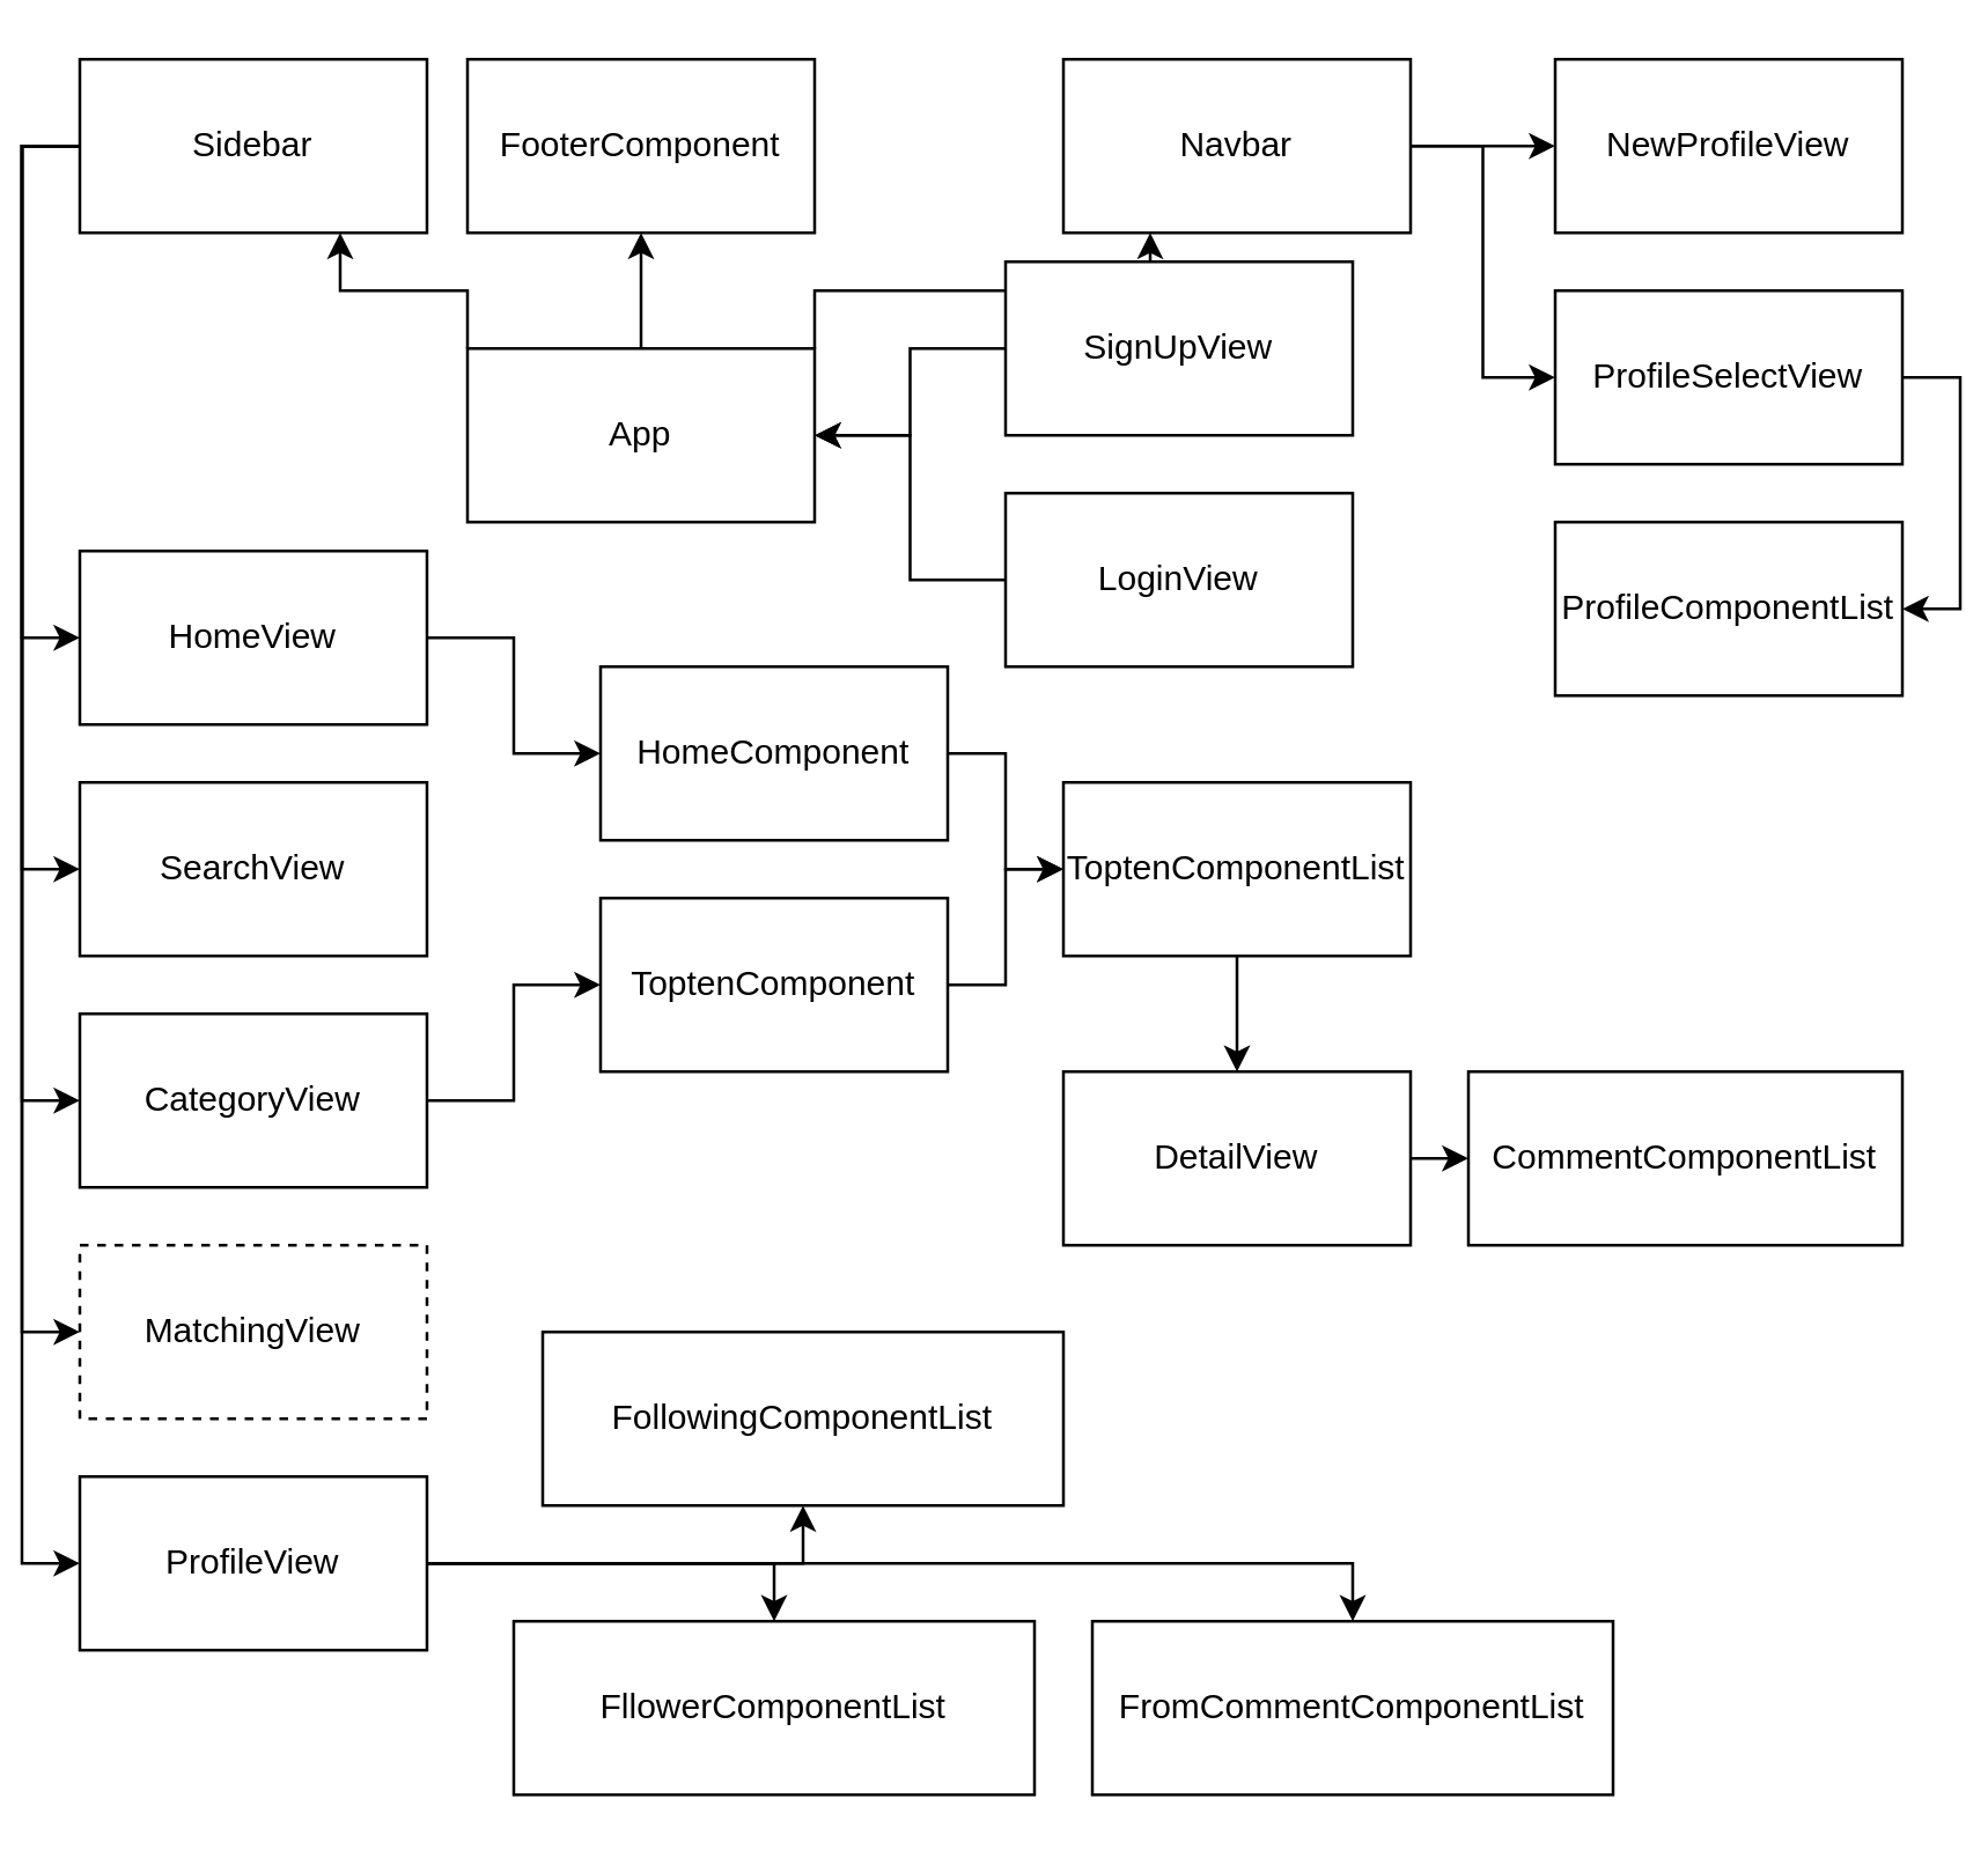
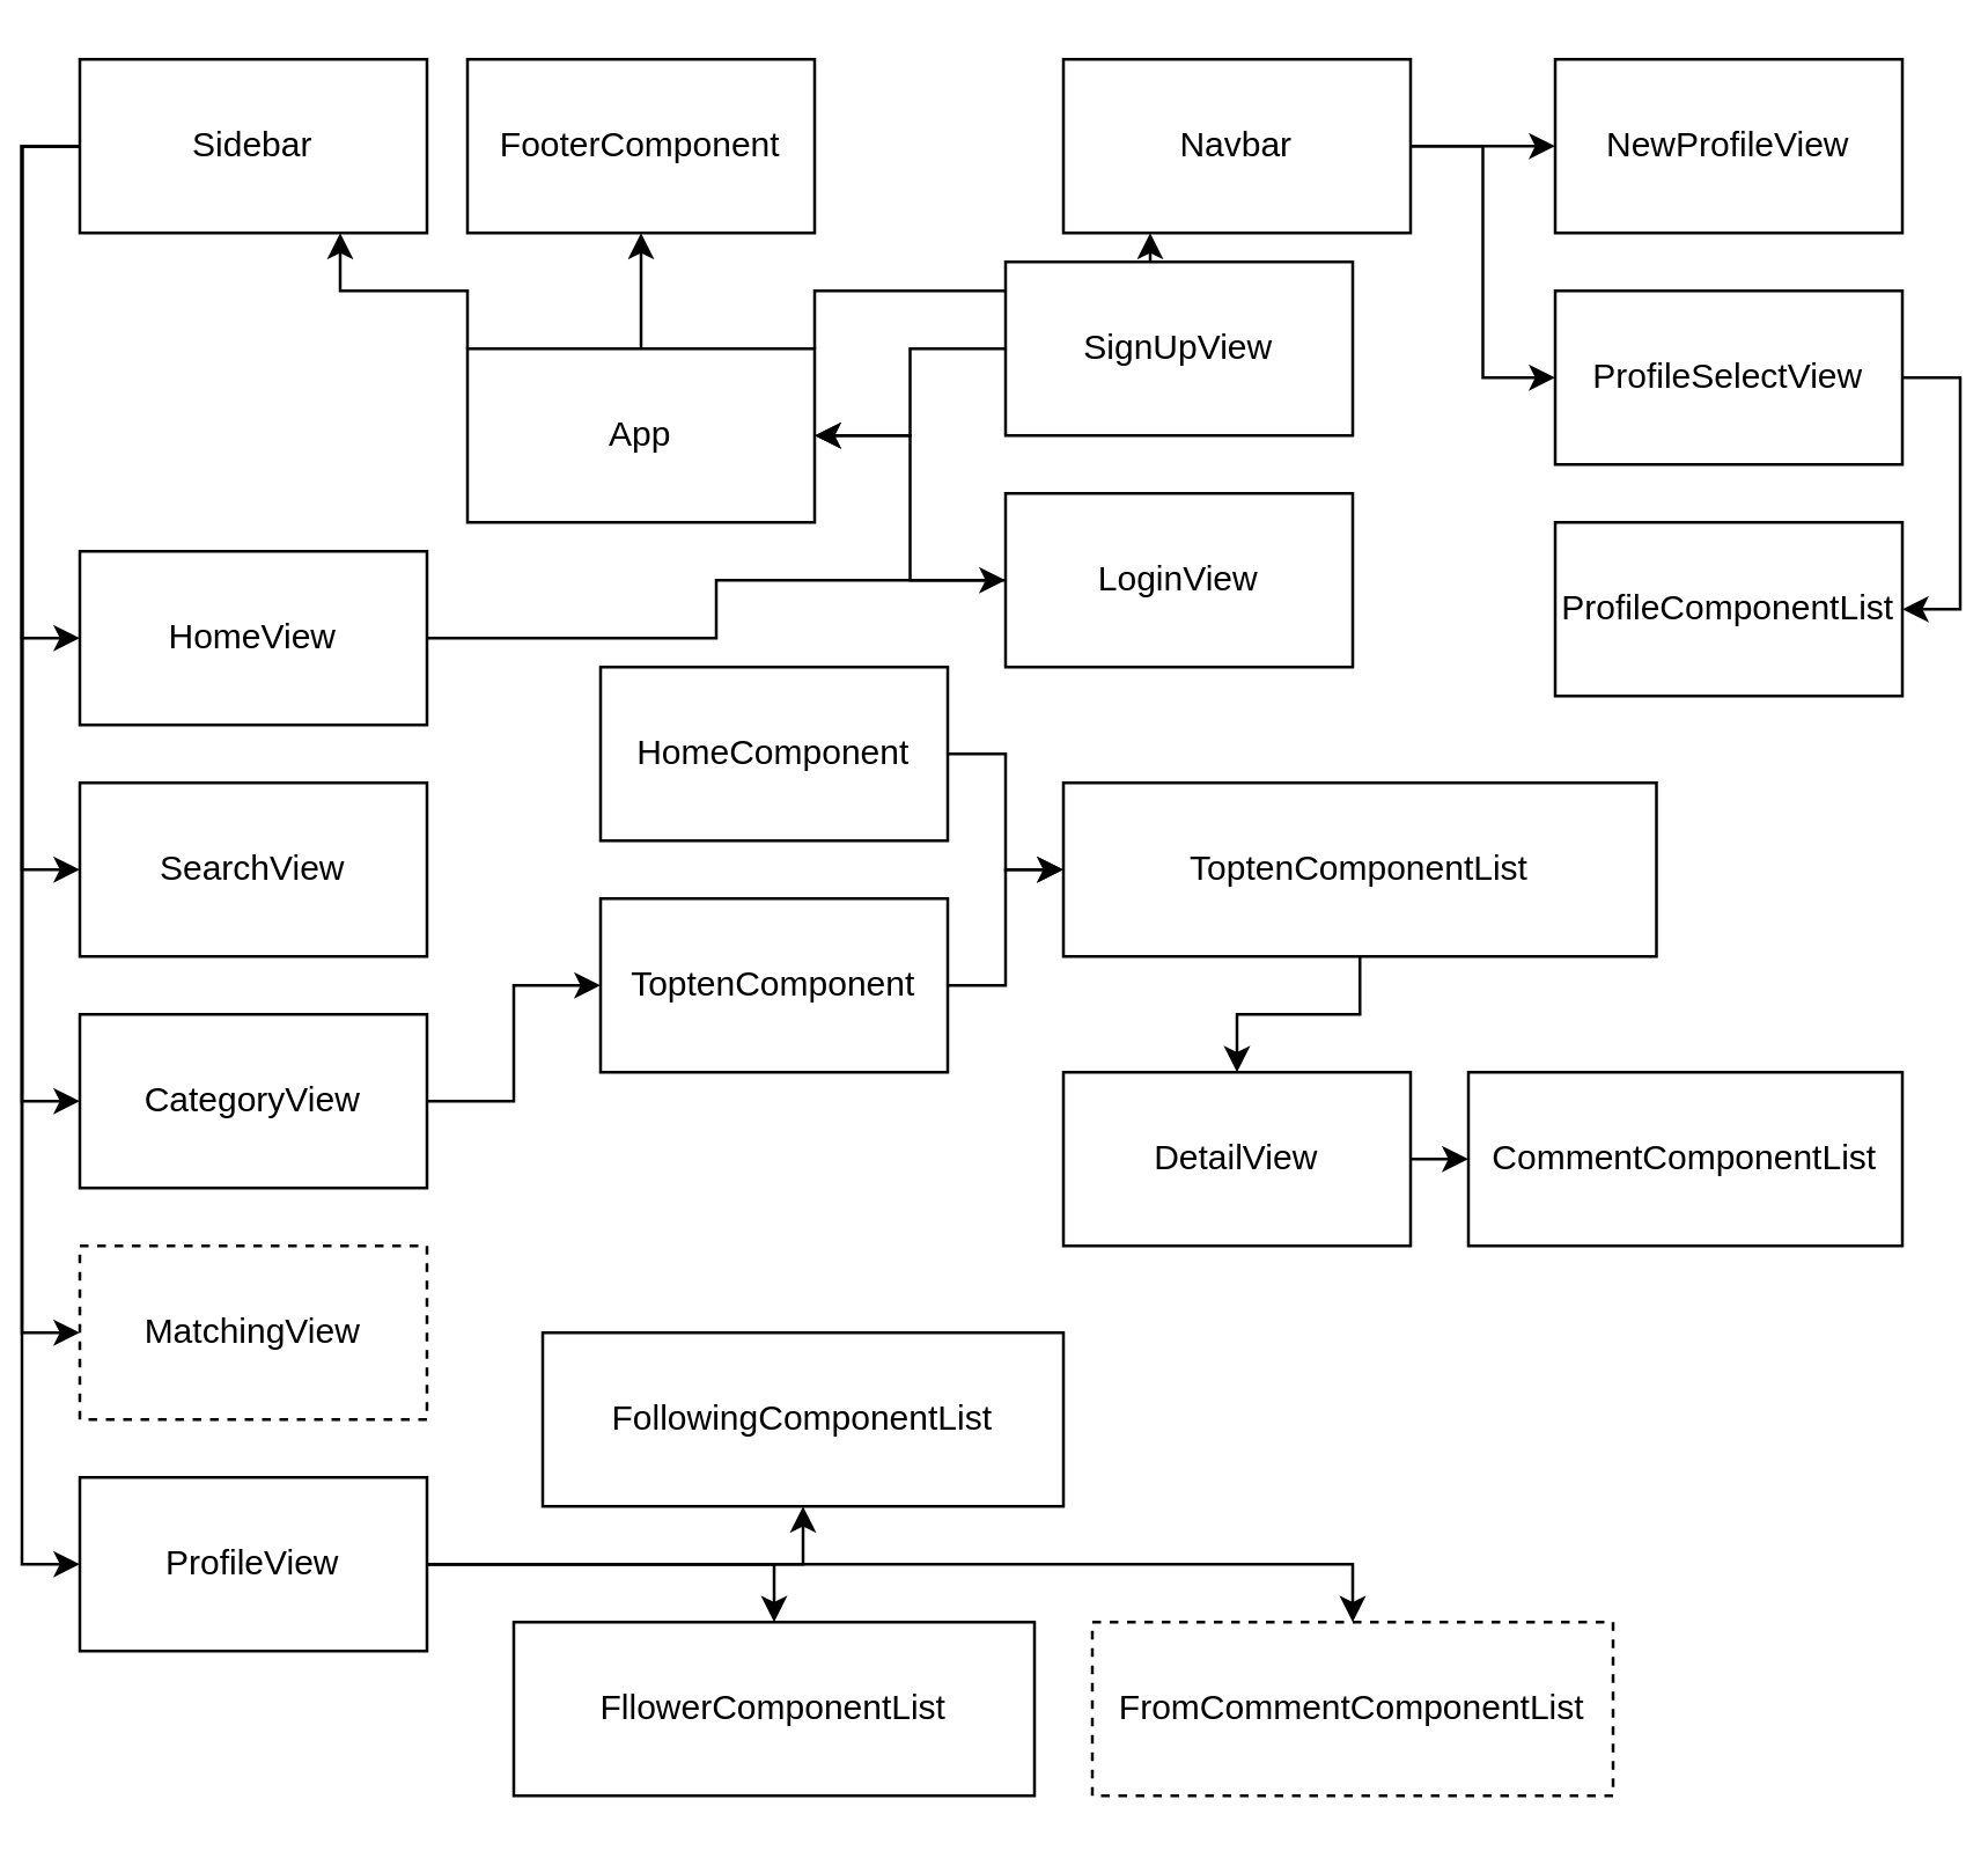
  <mxCell id="0" />
  <mxCell id="1" parent="0" />
  <mxCell id="2" style="edgeStyle=orthogonalEdgeStyle;rounded=0;orthogonalLoop=1;jettySize=auto;html=1;exitX=0;exitY=0;exitDx=0;exitDy=0;entryX=0.75;entryY=1;entryDx=0;entryDy=0;" edge="1" parent="1" source="5" target="41"><mxGeometry relative="1" as="geometry" /></mxCell>
  <mxCell id="3" style="edgeStyle=orthogonalEdgeStyle;rounded=0;orthogonalLoop=1;jettySize=auto;html=1;exitX=0.5;exitY=0;exitDx=0;exitDy=0;entryX=0.5;entryY=1;entryDx=0;entryDy=0;" edge="1" parent="1" source="5" target="28"><mxGeometry relative="1" as="geometry" /></mxCell>
  <mxCell id="4" style="edgeStyle=orthogonalEdgeStyle;rounded=0;orthogonalLoop=1;jettySize=auto;html=1;exitX=1;exitY=0;exitDx=0;exitDy=0;entryX=0.25;entryY=1;entryDx=0;entryDy=0;" edge="1" parent="1" source="5" target="34"><mxGeometry relative="1" as="geometry" /></mxCell>
  <mxCell id="5" value="App" style="rounded=0;whiteSpace=wrap;html=1;" vertex="1" parent="1"><mxGeometry x="154" y="120" width="120" height="60" as="geometry" /></mxCell>
  <mxCell id="6" style="edgeStyle=orthogonalEdgeStyle;rounded=0;orthogonalLoop=1;jettySize=auto;html=1;exitX=1;exitY=0.5;exitDx=0;exitDy=0;entryX=0;entryY=0.5;entryDx=0;entryDy=0;" edge="1" parent="1" source="7" target="43"><mxGeometry relative="1" as="geometry" /></mxCell>
  <mxCell id="7" value="CategoryView" style="rounded=0;whiteSpace=wrap;html=1;" vertex="1" parent="1"><mxGeometry x="20" y="350" width="120" height="60" as="geometry" /></mxCell>
  <mxCell id="8" style="edgeStyle=orthogonalEdgeStyle;rounded=0;orthogonalLoop=1;jettySize=auto;html=1;exitX=1;exitY=0.5;exitDx=0;exitDy=0;entryX=0;entryY=0.5;entryDx=0;entryDy=0;" edge="1" parent="1" source="9" target="25"><mxGeometry relative="1" as="geometry" /></mxCell>
  <mxCell id="9" value="DetailView" style="rounded=0;whiteSpace=wrap;html=1;" vertex="1" parent="1"><mxGeometry x="360" y="370" width="120" height="60" as="geometry" /></mxCell>
- <mxCell id="10" style="edgeStyle=orthogonalEdgeStyle;rounded=0;orthogonalLoop=1;jettySize=auto;html=1;exitX=1;exitY=0.5;exitDx=0;exitDy=0;entryX=0;entryY=0.5;entryDx=0;entryDy=0;" edge="1" parent="1" source="11" target="31"><mxGeometry relative="1" as="geometry" /></mxCell>
+ <mxCell id="10" style="edgeStyle=orthogonalEdgeStyle;rounded=0;orthogonalLoop=1;jettySize=auto;html=1;exitX=1;exitY=0.5;exitDx=0;exitDy=0;" edge="1" parent="1" source="11" target="13"><mxGeometry relative="1" as="geometry" /></mxCell>
  <mxCell id="11" value="HomeView" style="rounded=0;whiteSpace=wrap;html=1;" vertex="1" parent="1"><mxGeometry x="20" y="190" width="120" height="60" as="geometry" /></mxCell>
  <mxCell id="12" style="edgeStyle=orthogonalEdgeStyle;rounded=0;orthogonalLoop=1;jettySize=auto;html=1;exitX=0;exitY=0.5;exitDx=0;exitDy=0;entryX=1;entryY=0.5;entryDx=0;entryDy=0;" edge="1" parent="1" source="13" target="5"><mxGeometry relative="1" as="geometry" /></mxCell>
  <mxCell id="13" value="LoginView" style="rounded=0;whiteSpace=wrap;html=1;" vertex="1" parent="1"><mxGeometry x="340" y="170" width="120" height="60" as="geometry" /></mxCell>
  <mxCell id="14" value="MatchingView" style="rounded=0;whiteSpace=wrap;html=1;dashed=1;" vertex="1" parent="1"><mxGeometry x="20" y="430" width="120" height="60" as="geometry" /></mxCell>
  <mxCell id="15" value="NewProfileView" style="rounded=0;whiteSpace=wrap;html=1;" vertex="1" parent="1"><mxGeometry x="530" y="20" width="120" height="60" as="geometry" /></mxCell>
  <mxCell id="16" style="edgeStyle=orthogonalEdgeStyle;rounded=0;orthogonalLoop=1;jettySize=auto;html=1;exitX=1;exitY=0.5;exitDx=0;exitDy=0;entryX=1;entryY=0.5;entryDx=0;entryDy=0;" edge="1" parent="1" source="17" target="35"><mxGeometry relative="1" as="geometry" /></mxCell>
  <mxCell id="17" value="ProfileSelectView" style="rounded=0;whiteSpace=wrap;html=1;" vertex="1" parent="1"><mxGeometry x="530" y="100" width="120" height="60" as="geometry" /></mxCell>
  <mxCell id="18" style="edgeStyle=orthogonalEdgeStyle;rounded=0;orthogonalLoop=1;jettySize=auto;html=1;exitX=1;exitY=0.5;exitDx=0;exitDy=0;entryX=0.5;entryY=1;entryDx=0;entryDy=0;" edge="1" parent="1" source="21" target="27"><mxGeometry relative="1" as="geometry" /></mxCell>
  <mxCell id="19" style="edgeStyle=orthogonalEdgeStyle;rounded=0;orthogonalLoop=1;jettySize=auto;html=1;exitX=1;exitY=0.5;exitDx=0;exitDy=0;entryX=0.5;entryY=0;entryDx=0;entryDy=0;" edge="1" parent="1" source="21" target="26"><mxGeometry relative="1" as="geometry" /></mxCell>
  <mxCell id="20" style="edgeStyle=orthogonalEdgeStyle;rounded=0;orthogonalLoop=1;jettySize=auto;html=1;exitX=1;exitY=0.5;exitDx=0;exitDy=0;entryX=0.5;entryY=0;entryDx=0;entryDy=0;" edge="1" parent="1" source="21" target="29"><mxGeometry relative="1" as="geometry" /></mxCell>
  <mxCell id="21" value="ProfileView" style="rounded=0;whiteSpace=wrap;html=1;" vertex="1" parent="1"><mxGeometry x="20" y="510" width="120" height="60" as="geometry" /></mxCell>
  <mxCell id="22" value="SearchView" style="rounded=0;whiteSpace=wrap;html=1;" vertex="1" parent="1"><mxGeometry x="20" y="270" width="120" height="60" as="geometry" /></mxCell>
  <mxCell id="23" style="edgeStyle=orthogonalEdgeStyle;rounded=0;orthogonalLoop=1;jettySize=auto;html=1;exitX=0;exitY=0.5;exitDx=0;exitDy=0;entryX=1;entryY=0.5;entryDx=0;entryDy=0;" edge="1" parent="1" source="24" target="5"><mxGeometry relative="1" as="geometry" /></mxCell>
  <mxCell id="24" value="SignUpView" style="rounded=0;whiteSpace=wrap;html=1;" vertex="1" parent="1"><mxGeometry x="340" y="90" width="120" height="60" as="geometry" /></mxCell>
  <mxCell id="25" value="CommentComponentList" style="rounded=0;whiteSpace=wrap;html=1;" vertex="1" parent="1"><mxGeometry x="500" y="370" width="150" height="60" as="geometry" /></mxCell>
  <mxCell id="26" value="FllowerComponentList" style="rounded=0;whiteSpace=wrap;html=1;" vertex="1" parent="1"><mxGeometry x="170" y="560" width="180" height="60" as="geometry" /></mxCell>
  <mxCell id="27" value="FollowingComponentList" style="rounded=0;whiteSpace=wrap;html=1;" vertex="1" parent="1"><mxGeometry x="180" y="460" width="180" height="60" as="geometry" /></mxCell>
  <mxCell id="28" value="FooterComponent" style="rounded=0;whiteSpace=wrap;html=1;" vertex="1" parent="1"><mxGeometry x="154" y="20" width="120" height="60" as="geometry" /></mxCell>
- <mxCell id="29" value="FromCommentComponentList" style="rounded=0;whiteSpace=wrap;html=1;" vertex="1" parent="1"><mxGeometry x="370" y="560" width="180" height="60" as="geometry" /></mxCell>
+ <mxCell id="29" value="FromCommentComponentList" style="rounded=0;whiteSpace=wrap;html=1;dashed=1;" vertex="1" parent="1"><mxGeometry x="370" y="560" width="180" height="60" as="geometry" /></mxCell>
  <mxCell id="30" style="edgeStyle=orthogonalEdgeStyle;rounded=0;orthogonalLoop=1;jettySize=auto;html=1;exitX=1;exitY=0.5;exitDx=0;exitDy=0;entryX=0;entryY=0.5;entryDx=0;entryDy=0;" edge="1" parent="1" source="31" target="45"><mxGeometry relative="1" as="geometry" /></mxCell>
  <mxCell id="31" value="HomeComponent" style="rounded=0;whiteSpace=wrap;html=1;" vertex="1" parent="1"><mxGeometry x="200" y="230" width="120" height="60" as="geometry" /></mxCell>
  <mxCell id="32" style="edgeStyle=orthogonalEdgeStyle;rounded=0;orthogonalLoop=1;jettySize=auto;html=1;exitX=1;exitY=0.5;exitDx=0;exitDy=0;entryX=0;entryY=0.5;entryDx=0;entryDy=0;" edge="1" parent="1" source="34" target="15"><mxGeometry relative="1" as="geometry" /></mxCell>
  <mxCell id="33" style="edgeStyle=orthogonalEdgeStyle;rounded=0;orthogonalLoop=1;jettySize=auto;html=1;exitX=1;exitY=0.5;exitDx=0;exitDy=0;entryX=0;entryY=0.5;entryDx=0;entryDy=0;" edge="1" parent="1" source="34" target="17"><mxGeometry relative="1" as="geometry" /></mxCell>
  <mxCell id="34" value="Navbar" style="rounded=0;whiteSpace=wrap;html=1;" vertex="1" parent="1"><mxGeometry x="360" y="20" width="120" height="60" as="geometry" /></mxCell>
  <mxCell id="35" value="ProfileComponentList" style="rounded=0;whiteSpace=wrap;html=1;" vertex="1" parent="1"><mxGeometry x="530" y="180" width="120" height="60" as="geometry" /></mxCell>
  <mxCell id="36" style="edgeStyle=orthogonalEdgeStyle;rounded=0;orthogonalLoop=1;jettySize=auto;html=1;exitX=0;exitY=0.5;exitDx=0;exitDy=0;entryX=0;entryY=0.5;entryDx=0;entryDy=0;" edge="1" parent="1" source="41" target="11"><mxGeometry relative="1" as="geometry" /></mxCell>
  <mxCell id="37" style="edgeStyle=orthogonalEdgeStyle;rounded=0;orthogonalLoop=1;jettySize=auto;html=1;exitX=0;exitY=0.5;exitDx=0;exitDy=0;entryX=0;entryY=0.5;entryDx=0;entryDy=0;" edge="1" parent="1" source="41" target="22"><mxGeometry relative="1" as="geometry" /></mxCell>
  <mxCell id="38" style="edgeStyle=orthogonalEdgeStyle;rounded=0;orthogonalLoop=1;jettySize=auto;html=1;exitX=0;exitY=0.5;exitDx=0;exitDy=0;entryX=0;entryY=0.5;entryDx=0;entryDy=0;" edge="1" parent="1" source="41" target="7"><mxGeometry relative="1" as="geometry" /></mxCell>
  <mxCell id="39" style="edgeStyle=orthogonalEdgeStyle;rounded=0;orthogonalLoop=1;jettySize=auto;html=1;exitX=0;exitY=0.5;exitDx=0;exitDy=0;entryX=0;entryY=0.5;entryDx=0;entryDy=0;" edge="1" parent="1" source="41" target="14"><mxGeometry relative="1" as="geometry" /></mxCell>
  <mxCell id="40" style="edgeStyle=orthogonalEdgeStyle;rounded=0;orthogonalLoop=1;jettySize=auto;html=1;exitX=0;exitY=0.5;exitDx=0;exitDy=0;entryX=0;entryY=0.5;entryDx=0;entryDy=0;" edge="1" parent="1" source="41" target="21"><mxGeometry relative="1" as="geometry" /></mxCell>
  <mxCell id="41" value="Sidebar" style="rounded=0;whiteSpace=wrap;html=1;" vertex="1" parent="1"><mxGeometry x="20" y="20" width="120" height="60" as="geometry" /></mxCell>
  <mxCell id="42" style="edgeStyle=orthogonalEdgeStyle;rounded=0;orthogonalLoop=1;jettySize=auto;html=1;exitX=1;exitY=0.5;exitDx=0;exitDy=0;entryX=0;entryY=0.5;entryDx=0;entryDy=0;" edge="1" parent="1" source="43" target="45"><mxGeometry relative="1" as="geometry" /></mxCell>
  <mxCell id="43" value="ToptenComponent" style="rounded=0;whiteSpace=wrap;html=1;" vertex="1" parent="1"><mxGeometry x="200" y="310" width="120" height="60" as="geometry" /></mxCell>
  <mxCell id="44" style="edgeStyle=orthogonalEdgeStyle;rounded=0;orthogonalLoop=1;jettySize=auto;html=1;exitX=0.5;exitY=1;exitDx=0;exitDy=0;entryX=0.5;entryY=0;entryDx=0;entryDy=0;" edge="1" parent="1" source="45" target="9"><mxGeometry relative="1" as="geometry" /></mxCell>
- <mxCell id="45" value="ToptenComponentList" style="rounded=0;whiteSpace=wrap;html=1;" vertex="1" parent="1"><mxGeometry x="360" y="270" width="120" height="60" as="geometry" /></mxCell>
+ <mxCell id="45" value="ToptenComponentList" style="rounded=0;whiteSpace=wrap;html=1;" vertex="1" parent="1"><mxGeometry x="360" y="270" width="205" height="60" as="geometry" /></mxCell>
